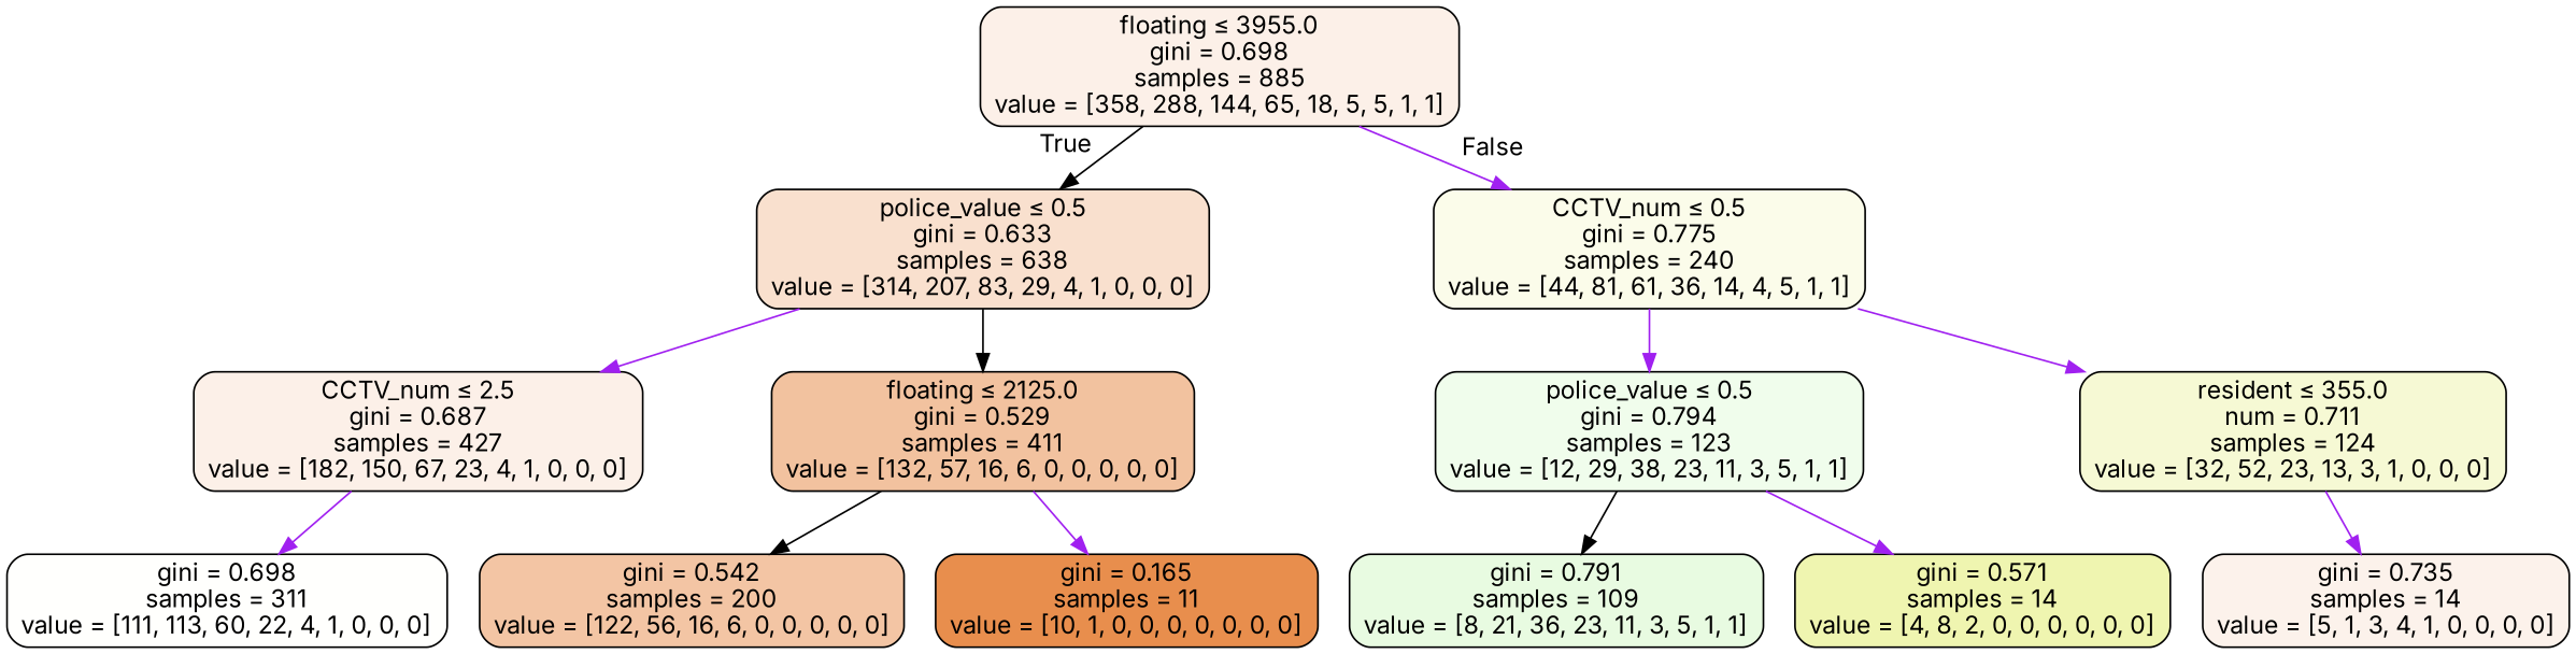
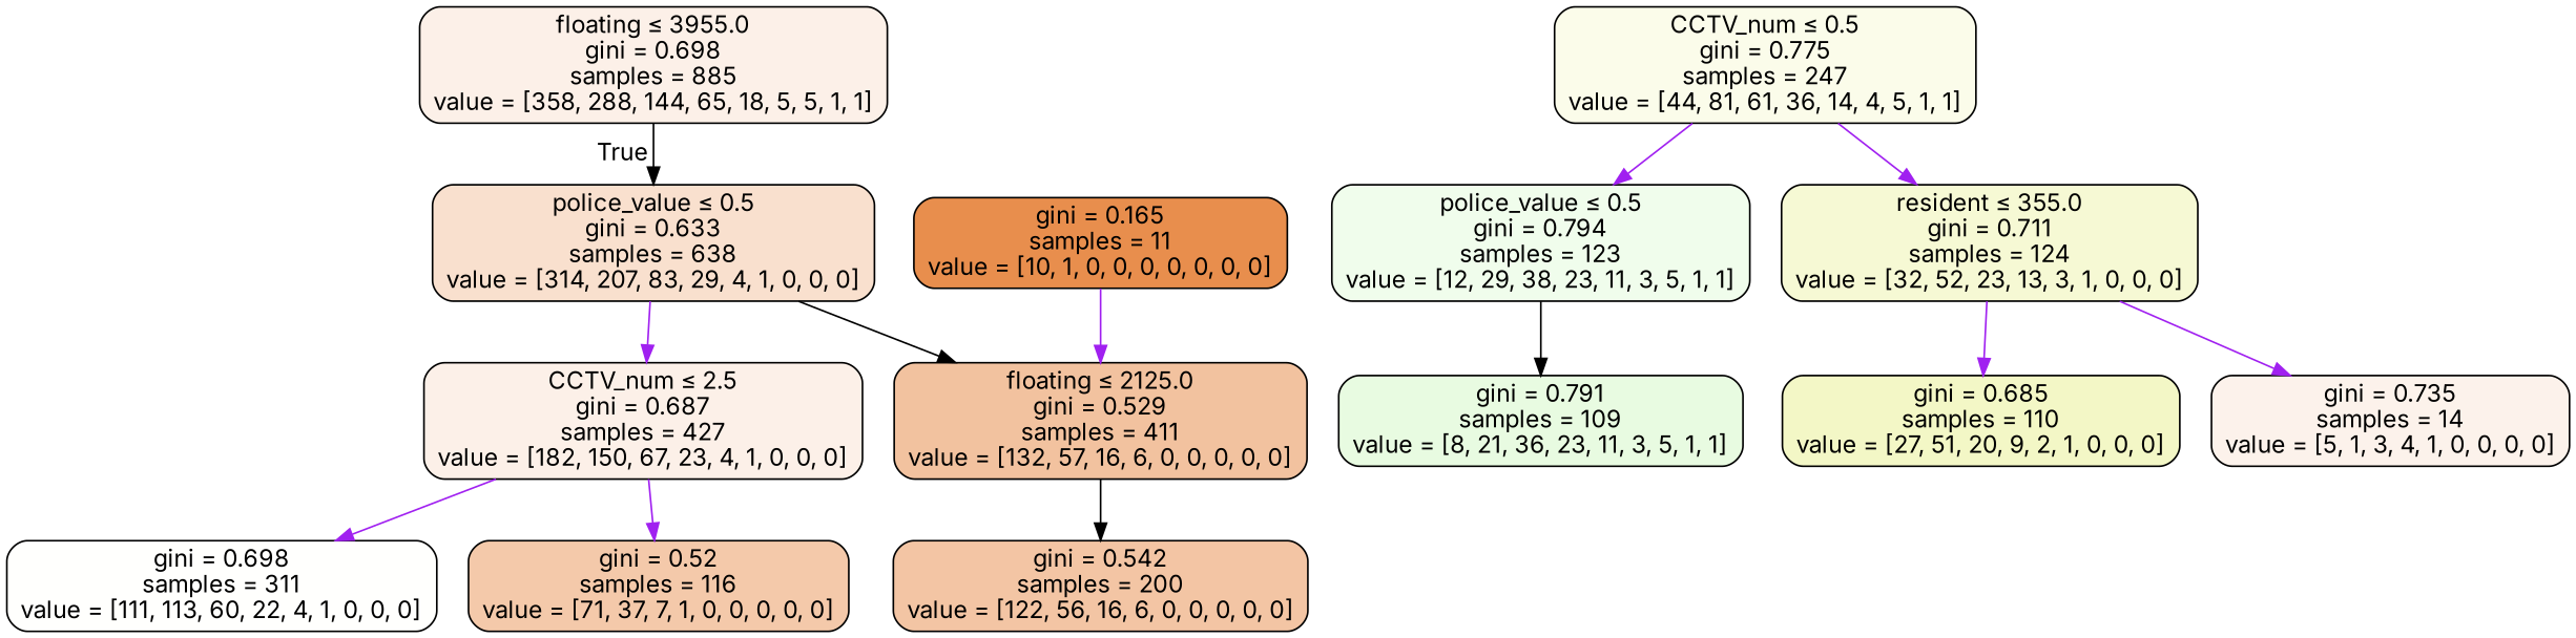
  digraph {
    fontname=Inter
    node [color=black fillcolor="#fcf0e8" fontname=Inter shape=box style="filled, rounded"]
    edge [color=purple fontname=Inter]
    n1 [label=<floating &le; 3955.0<br/>gini = 0.698<br/>samples = 885<br/>value = [358, 288, 144, 65, 18, 5, 5, 1, 1]>]
    n2 [fillcolor="#f9e0ce" label=<police_value &le; 0.5<br/>gini = 0.633<br/>samples = 638<br/>value = [314, 207, 83, 29, 4, 1, 0, 0, 0]>]
-   n3 [fillcolor="#fbfcea" label=<CCTV_num &le; 0.5<br/>gini = 0.775<br/>samples = 240<br/>value = [44, 81, 61, 36, 14, 4, 5, 1, 1]>]
+   n3 [fillcolor="#fbfcea" label=<CCTV_num &le; 0.5<br/>gini = 0.775<br/>samples = 247<br/>value = [44, 81, 61, 36, 14, 4, 5, 1, 1]>]
    n4 [label=<CCTV_num &le; 2.5<br/>gini = 0.687<br/>samples = 427<br/>value = [182, 150, 67, 23, 4, 1, 0, 0, 0]>]
    n5 [fillcolor="#f2c29f" label=<floating &le; 2125.0<br/>gini = 0.529<br/>samples = 411<br/>value = [132, 57, 16, 6, 0, 0, 0, 0, 0]>]
    n6 [fillcolor="#f0fdec" label=<police_value &le; 0.5<br/>gini = 0.794<br/>samples = 123<br/>value = [12, 29, 38, 23, 11, 3, 5, 1, 1]>]
-   n7 [fillcolor="#f6f9d4" label=<resident &le; 355.0<br/>num = 0.711<br/>samples = 124<br/>value = [32, 52, 23, 13, 3, 1, 0, 0, 0]>]
+   n7 [fillcolor="#f6f9d4" label=<resident &le; 355.0<br/>gini = 0.711<br/>samples = 124<br/>value = [32, 52, 23, 13, 3, 1, 0, 0, 0]>]
    n8 [fillcolor="#fffffd" label=<gini = 0.698<br/>samples = 311<br/>value = [111, 113, 60, 22, 4, 1, 0, 0, 0]>]
+   n9 [fillcolor="#f4c9aa" label=<gini = 0.52<br/>samples = 116<br/>value = [71, 37, 7, 1, 0, 0, 0, 0, 0]>]
    n10 [fillcolor="#f3c5a4" label=<gini = 0.542<br/>samples = 200<br/>value = [122, 56, 16, 6, 0, 0, 0, 0, 0]>]
    n11 [fillcolor="#e88e4d" label=<gini = 0.165<br/>samples = 11<br/>value = [10, 1, 0, 0, 0, 0, 0, 0, 0]>]
    n12 [fillcolor="#e8fbe1" label=<gini = 0.791<br/>samples = 109<br/>value = [8, 21, 36, 23, 11, 3, 5, 1, 1]>]
-   n13 [fillcolor="#eff5b0" label=<gini = 0.571<br/>samples = 14<br/>value = [4, 8, 2, 0, 0, 0, 0, 0, 0]>]
+   n14 [fillcolor="#f3f7c6" label=<gini = 0.685<br/>samples = 110<br/>value = [27, 51, 20, 9, 2, 1, 0, 0, 0]>]
    n15 [fillcolor="#fcf2eb" label=<gini = 0.735<br/>samples = 14<br/>value = [5, 1, 3, 4, 1, 0, 0, 0, 0]>]
    n1 -> n2 [color=black headlabel=True labelangle=45 labeldistance=2.5]
-   n1 -> n3 [headlabel=False labelangle=-45 labeldistance=2.5]
    n2 -> n4
    n2 -> n5 [color=black]
    n3 -> n6
    n3 -> n7
    n4 -> n8
+   n4 -> n9
    n5 -> n10 [color=black]
-   n5 -> n11
+   n11 -> n5
    n6 -> n12 [color=black]
-   n6 -> n13
+   n7 -> n14
    n7 -> n15
  }
